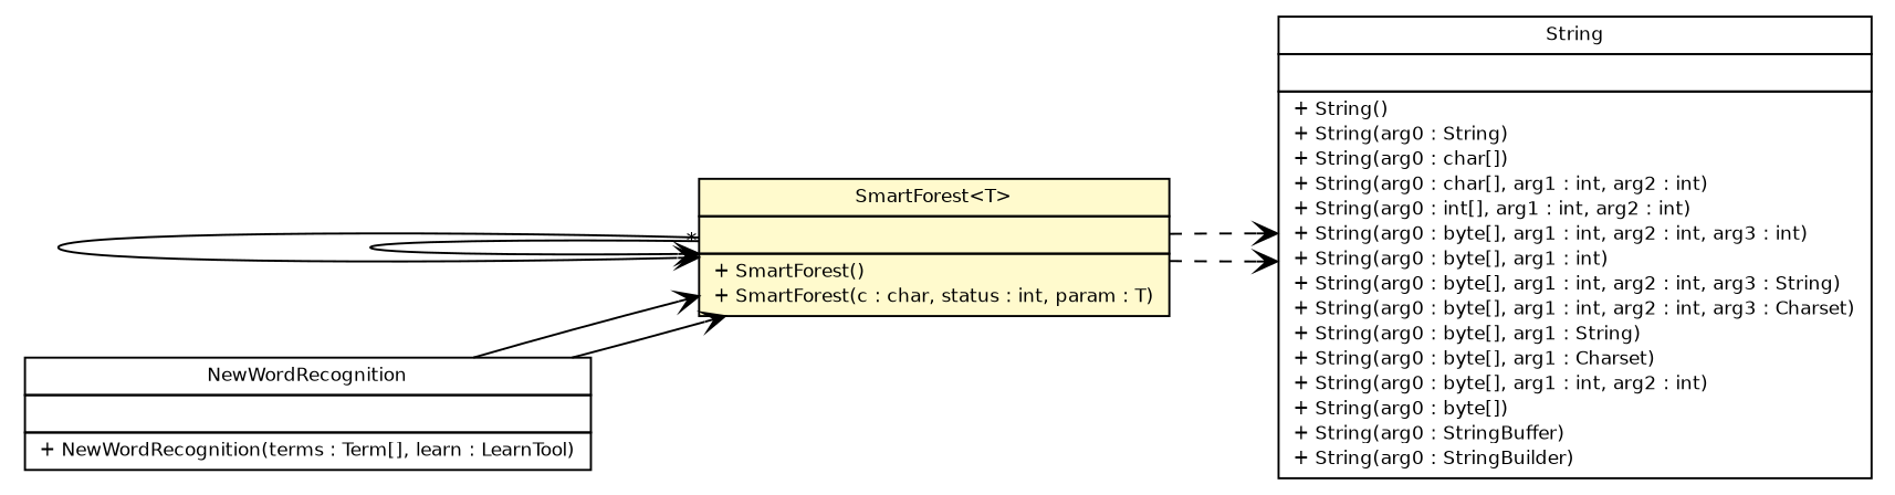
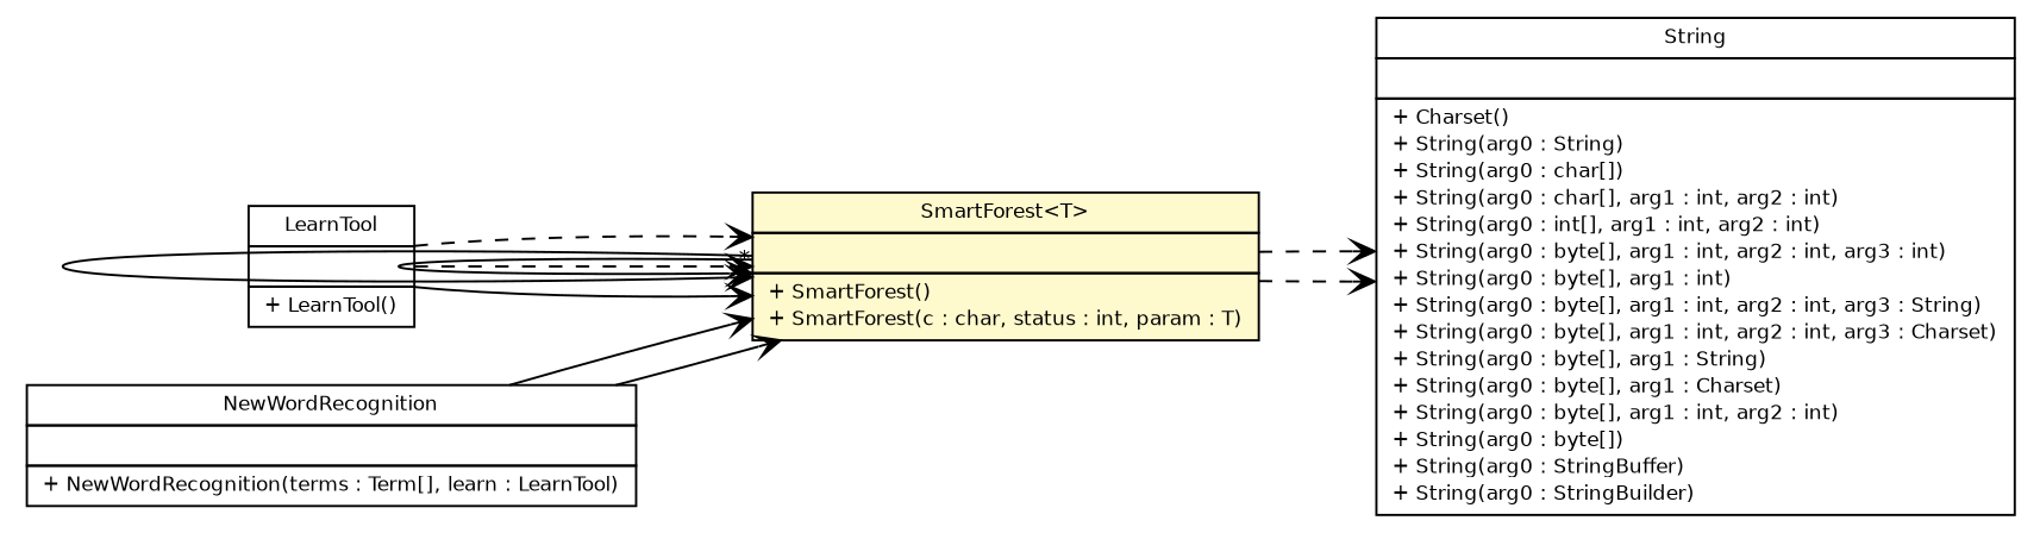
  digraph {
    rankdir=LR
    node [fontcolor=black fontname=Helvetica fontsize=9.0 shape=plaintext]
    edge [arrowhead=open color=black fontcolor=black fontname=Helvetica fontsize=10.0 headport=p labelfontname=Helvetica labelfontsize=10 tailport=p]
+   n1 [label=<<table border="0" cellborder="1" cellspacing="0" cellpadding="2" port="p" href="../splitWord/LearnTool.html"> 		<tr><td><table border="0" cellspacing="0" cellpadding="1"> 			<tr><td> LearnTool </td></tr> 		</table></td></tr> 		<tr><td><table border="0" cellspacing="0" cellpadding="1"> 			<tr><td align="left">  </td></tr> 		</table></td></tr> 		<tr><td><table border="0" cellspacing="0" cellpadding="1"> 			<tr><td align="left"> + LearnTool() </td></tr> 		</table></td></tr> 		</table>>]
    n2 [label=<<table border="0" cellborder="1" cellspacing="0" cellpadding="2" port="p" bgcolor="lemonChiffon" href="./SmartForest.html"> 		<tr><td><table border="0" cellspacing="0" cellpadding="1"> 			<tr><td> SmartForest&lt;T&gt; </td></tr> 		</table></td></tr> 		<tr><td><table border="0" cellspacing="0" cellpadding="1"> 			<tr><td align="left">  </td></tr> 		</table></td></tr> 		<tr><td><table border="0" cellspacing="0" cellpadding="1"> 			<tr><td align="left"> + SmartForest() </td></tr> 			<tr><td align="left"> + SmartForest(c : char, status : int, param : T) </td></tr> 		</table></td></tr> 		</table>>]
-   n3 [label=<<table border="0" cellborder="1" cellspacing="0" cellpadding="2" port="p" href="http://java.sun.com/j2se/1.4.2/docs/api/java/lang/String.html"> 		<tr><td><table border="0" cellspacing="0" cellpadding="1"> 			<tr><td> String </td></tr> 		</table></td></tr> 		<tr><td><table border="0" cellspacing="0" cellpadding="1"> 			<tr><td align="left">  </td></tr> 		</table></td></tr> 		<tr><td><table border="0" cellspacing="0" cellpadding="1"> 			<tr><td align="left"> + String() </td></tr> 			<tr><td align="left"> + String(arg0 : String) </td></tr> 			<tr><td align="left"> + String(arg0 : char[]) </td></tr> 			<tr><td align="left"> + String(arg0 : char[], arg1 : int, arg2 : int) </td></tr> 			<tr><td align="left"> + String(arg0 : int[], arg1 : int, arg2 : int) </td></tr> 			<tr><td align="left"> + String(arg0 : byte[], arg1 : int, arg2 : int, arg3 : int) </td></tr> 			<tr><td align="left"> + String(arg0 : byte[], arg1 : int) </td></tr> 			<tr><td align="left"> + String(arg0 : byte[], arg1 : int, arg2 : int, arg3 : String) </td></tr> 			<tr><td align="left"> + String(arg0 : byte[], arg1 : int, arg2 : int, arg3 : Charset) </td></tr> 			<tr><td align="left"> + String(arg0 : byte[], arg1 : String) </td></tr> 			<tr><td align="left"> + String(arg0 : byte[], arg1 : Charset) </td></tr> 			<tr><td align="left"> + String(arg0 : byte[], arg1 : int, arg2 : int) </td></tr> 			<tr><td align="left"> + String(arg0 : byte[]) </td></tr> 			<tr><td align="left"> + String(arg0 : StringBuffer) </td></tr> 			<tr><td align="left"> + String(arg0 : StringBuilder) </td></tr> 		</table></td></tr> 		</table>>]
+   n3 [label=<<table border="0" cellborder="1" cellspacing="0" cellpadding="2" port="p" href="http://java.sun.com/j2se/1.4.2/docs/api/java/lang/String.html"> 		<tr><td><table border="0" cellspacing="0" cellpadding="1"> 			<tr><td> String </td></tr> 		</table></td></tr> 		<tr><td><table border="0" cellspacing="0" cellpadding="1"> 			<tr><td align="left">  </td></tr> 		</table></td></tr> 		<tr><td><table border="0" cellspacing="0" cellpadding="1"> 			<tr><td align="left"> + Charset() </td></tr> 			<tr><td align="left"> + String(arg0 : String) </td></tr> 			<tr><td align="left"> + String(arg0 : char[]) </td></tr> 			<tr><td align="left"> + String(arg0 : char[], arg1 : int, arg2 : int) </td></tr> 			<tr><td align="left"> + String(arg0 : int[], arg1 : int, arg2 : int) </td></tr> 			<tr><td align="left"> + String(arg0 : byte[], arg1 : int, arg2 : int, arg3 : int) </td></tr> 			<tr><td align="left"> + String(arg0 : byte[], arg1 : int) </td></tr> 			<tr><td align="left"> + String(arg0 : byte[], arg1 : int, arg2 : int, arg3 : String) </td></tr> 			<tr><td align="left"> + String(arg0 : byte[], arg1 : int, arg2 : int, arg3 : Charset) </td></tr> 			<tr><td align="left"> + String(arg0 : byte[], arg1 : String) </td></tr> 			<tr><td align="left"> + String(arg0 : byte[], arg1 : Charset) </td></tr> 			<tr><td align="left"> + String(arg0 : byte[], arg1 : int, arg2 : int) </td></tr> 			<tr><td align="left"> + String(arg0 : byte[]) </td></tr> 			<tr><td align="left"> + String(arg0 : StringBuffer) </td></tr> 			<tr><td align="left"> + String(arg0 : StringBuilder) </td></tr> 		</table></td></tr> 		</table>>]
    n4 [label=<<table border="0" cellborder="1" cellspacing="0" cellpadding="2" port="p" href="../recognition/NewWordRecognition.html"> 		<tr><td><table border="0" cellspacing="0" cellpadding="1"> 			<tr><td> NewWordRecognition </td></tr> 		</table></td></tr> 		<tr><td><table border="0" cellspacing="0" cellpadding="1"> 			<tr><td align="left">  </td></tr> 		</table></td></tr> 		<tr><td><table border="0" cellspacing="0" cellpadding="1"> 			<tr><td align="left"> + NewWordRecognition(terms : Term[], learn : LearnTool) </td></tr> 		</table></td></tr> 		</table>>]
+   n1 -> n2
+   n1 -> n2 [style=dashed]
+   n1 -> n2 [style=dashed]
    n2 -> n2 [headlabel="*"]
    n2 -> n2
    n2 -> n3 [style=dashed]
    n2 -> n3 [style=dashed]
    n4 -> n2
    n4 -> n2
  }
